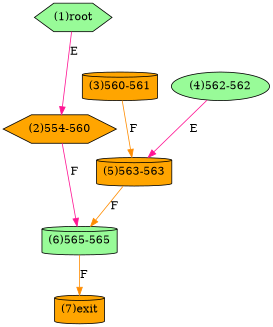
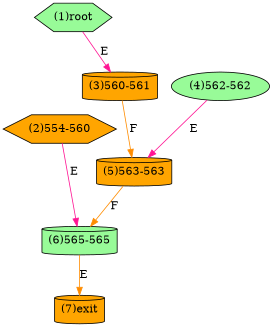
  digraph {
    node [fillcolor=orange shape=cylinder style=filled]
    edge [color=deeppink]
    n1 [fillcolor=palegreen label="(1)root" shape=hexagon]
    n2 [label="(2)554-560" shape=hexagon]
    n3 [fillcolor=palegreen label="(6)565-565"]
    n4 [label="(7)exit"]
    n5 [label="(3)560-561"]
    n6 [label="(5)563-563"]
    n7 [fillcolor=palegreen label="(4)562-562" shape=ellipse]
-   n1 -> n2 [label=E]
-   n2 -> n3 [label=F]
-   n3 -> n4 [color=darkorange label=F]
+   n1 -> n5 [label=E]
+   n2 -> n3 [label=E]
+   n3 -> n4 [color=darkorange label=E]
    n5 -> n6 [color=darkorange label=F]
    n6 -> n3 [color=darkorange label=F]
    n7 -> n6 [label=E]
  }
